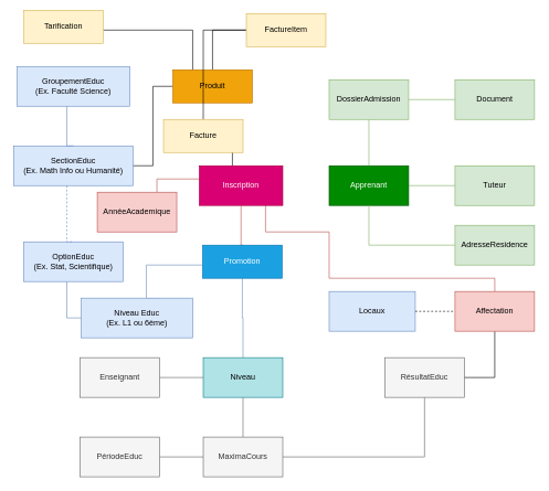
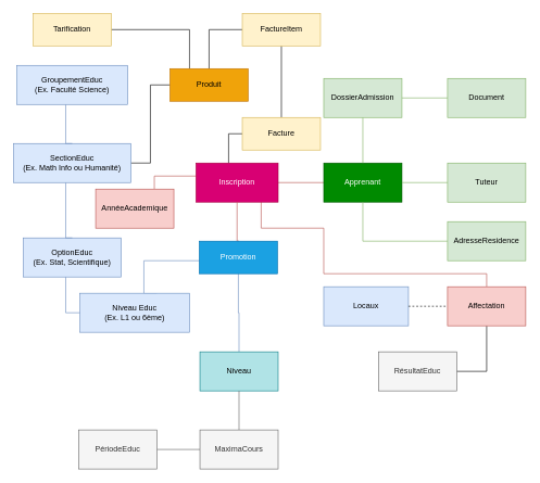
  <mxCell id="0" />
  <mxCell id="1" parent="0" />
+ <mxCell id="2" style="edgeStyle=orthogonalEdgeStyle;rounded=0;orthogonalLoop=1;jettySize=auto;html=1;endArrow=none;endFill=0;fillColor=#f8cecc;strokeColor=#b85450;" edge="1" parent="1" source="3" target="15"><mxGeometry relative="1" as="geometry" /></mxCell>
  <mxCell id="3" value="Apprenant" style="rounded=0;whiteSpace=wrap;html=1;fillColor=#008a00;strokeColor=#005700;fontColor=#ffffff;" vertex="1" parent="1"><mxGeometry x="496" y="250" width="120" height="60" as="geometry" /></mxCell>
  <mxCell id="4" style="edgeStyle=orthogonalEdgeStyle;rounded=0;orthogonalLoop=1;jettySize=auto;html=1;entryX=0.5;entryY=0;entryDx=0;entryDy=0;endArrow=none;endFill=0;fillColor=#d5e8d4;strokeColor=#82b366;" edge="1" parent="1" source="5" target="3"><mxGeometry relative="1" as="geometry" /></mxCell>
  <mxCell id="5" value="DossierAdmission" style="rounded=0;whiteSpace=wrap;html=1;fillColor=#d5e8d4;strokeColor=#82b366;" vertex="1" parent="1"><mxGeometry x="496" y="120" width="120" height="60" as="geometry" /></mxCell>
  <mxCell id="6" style="edgeStyle=orthogonalEdgeStyle;rounded=0;orthogonalLoop=1;jettySize=auto;html=1;entryX=1;entryY=0.5;entryDx=0;entryDy=0;endArrow=none;endFill=0;fillColor=#d5e8d4;strokeColor=#82b366;" edge="1" parent="1" source="7" target="5"><mxGeometry relative="1" as="geometry" /></mxCell>
  <mxCell id="7" value="Document" style="rounded=0;whiteSpace=wrap;html=1;fillColor=#d5e8d4;strokeColor=#82b366;" vertex="1" parent="1"><mxGeometry x="686" y="120" width="120" height="60" as="geometry" /></mxCell>
  <mxCell id="8" style="edgeStyle=orthogonalEdgeStyle;rounded=0;orthogonalLoop=1;jettySize=auto;html=1;entryX=1;entryY=0.5;entryDx=0;entryDy=0;endArrow=none;endFill=0;fillColor=#d5e8d4;strokeColor=#82b366;" edge="1" parent="1" source="9" target="3"><mxGeometry relative="1" as="geometry" /></mxCell>
  <mxCell id="9" value="Tuteur" style="rounded=0;whiteSpace=wrap;html=1;fillColor=#d5e8d4;strokeColor=#82b366;" vertex="1" parent="1"><mxGeometry x="686" y="250" width="120" height="60" as="geometry" /></mxCell>
  <mxCell id="10" style="edgeStyle=orthogonalEdgeStyle;rounded=0;orthogonalLoop=1;jettySize=auto;html=1;entryX=0.5;entryY=1;entryDx=0;entryDy=0;endArrow=none;endFill=0;fillColor=#d5e8d4;strokeColor=#82b366;" edge="1" parent="1" source="11" target="3"><mxGeometry relative="1" as="geometry" /></mxCell>
  <mxCell id="11" value="AdresseResidence" style="rounded=0;whiteSpace=wrap;html=1;fillColor=#d5e8d4;strokeColor=#82b366;" vertex="1" parent="1"><mxGeometry x="686" y="340" width="120" height="60" as="geometry" /></mxCell>
  <mxCell id="12" style="edgeStyle=orthogonalEdgeStyle;rounded=0;orthogonalLoop=1;jettySize=auto;html=1;entryX=0.5;entryY=0;entryDx=0;entryDy=0;endArrow=none;endFill=0;fillColor=#f8cecc;strokeColor=#b85450;" edge="1" parent="1" source="15" target="31"><mxGeometry relative="1" as="geometry"><Array as="points"><mxPoint x="400" y="350" /><mxPoint x="496" y="350" /><mxPoint x="496" y="420" /><mxPoint x="746" y="420" /></Array></mxGeometry></mxCell>
  <mxCell id="13" style="edgeStyle=orthogonalEdgeStyle;rounded=0;orthogonalLoop=1;jettySize=auto;html=1;entryX=0.75;entryY=0;entryDx=0;entryDy=0;fillColor=#f8cecc;strokeColor=#b85450;endArrow=none;endFill=0;" edge="1" parent="1" source="15" target="20"><mxGeometry relative="1" as="geometry"><Array as="points"><mxPoint x="236" y="270" /></Array></mxGeometry></mxCell>
  <mxCell id="14" style="edgeStyle=orthogonalEdgeStyle;rounded=0;orthogonalLoop=1;jettySize=auto;html=1;entryX=0;entryY=0.5;entryDx=0;entryDy=0;endArrow=none;endFill=0;" edge="1" parent="1" source="15" target="48"><mxGeometry relative="1" as="geometry"><Array as="points"><mxPoint x="350" y="205" /></Array></mxGeometry></mxCell>
  <mxCell id="15" value="Inscription" style="rounded=0;whiteSpace=wrap;html=1;fillColor=#d80073;strokeColor=#A50040;fontColor=#ffffff;" vertex="1" parent="1"><mxGeometry x="300" y="250" width="126" height="60" as="geometry" /></mxCell>
  <mxCell id="16" style="edgeStyle=orthogonalEdgeStyle;rounded=0;orthogonalLoop=1;jettySize=auto;html=1;entryX=0.5;entryY=1;entryDx=0;entryDy=0;endArrow=none;endFill=0;fillColor=#f8cecc;strokeColor=#b85450;" edge="1" parent="1" target="15"><mxGeometry relative="1" as="geometry"><mxPoint x="366" y="370" as="sourcePoint" /><Array as="points"><mxPoint x="363" y="370" /></Array></mxGeometry></mxCell>
  <mxCell id="17" style="edgeStyle=orthogonalEdgeStyle;rounded=0;orthogonalLoop=1;jettySize=auto;html=1;entryX=0.5;entryY=0;entryDx=0;entryDy=0;endArrow=none;endFill=0;fillColor=#dae8fc;strokeColor=#6c8ebf;" edge="1" parent="1" source="19" target="32"><mxGeometry relative="1" as="geometry" /></mxCell>
  <mxCell id="18" style="edgeStyle=orthogonalEdgeStyle;rounded=0;orthogonalLoop=1;jettySize=auto;html=1;entryX=0.702;entryY=0.01;entryDx=0;entryDy=0;endArrow=none;endFill=0;fillColor=#dae8fc;strokeColor=#6c8ebf;entryPerimeter=0;" edge="1" parent="1" source="19" target="26"><mxGeometry relative="1" as="geometry"><Array as="points"><mxPoint x="220" y="400" /><mxPoint x="220" y="451" /></Array></mxGeometry></mxCell>
  <mxCell id="19" value="Promotion" style="rounded=0;whiteSpace=wrap;html=1;fillColor=#1ba1e2;strokeColor=#006EAF;fontColor=#ffffff;" vertex="1" parent="1"><mxGeometry x="305" y="370" width="120" height="50" as="geometry" /></mxCell>
  <mxCell id="20" value="AnnéeAcademique" style="rounded=0;whiteSpace=wrap;html=1;fillColor=#f8cecc;strokeColor=#b85450;" vertex="1" parent="1"><mxGeometry x="146" y="290" width="120" height="60" as="geometry" /></mxCell>
  <mxCell id="21" style="edgeStyle=orthogonalEdgeStyle;rounded=0;orthogonalLoop=1;jettySize=auto;html=1;entryX=0;entryY=0.5;entryDx=0;entryDy=0;endArrow=none;endFill=0;fillColor=#dae8fc;strokeColor=#6c8ebf;" edge="1" parent="1" target="26"><mxGeometry relative="1" as="geometry"><mxPoint x="100" y="425" as="sourcePoint" /><mxPoint x="240" y="550" as="targetPoint" /><Array as="points"><mxPoint x="100" y="480" /></Array></mxGeometry></mxCell>
  <mxCell id="22" value="OptionEduc&lt;div&gt;(Ex. Stat, Scientifique)&lt;/div&gt;" style="rounded=0;whiteSpace=wrap;html=1;fillColor=#dae8fc;strokeColor=#6c8ebf;" vertex="1" parent="1"><mxGeometry x="35" y="365" width="150" height="60" as="geometry" /></mxCell>
- <mxCell id="23" style="edgeStyle=orthogonalEdgeStyle;rounded=0;orthogonalLoop=1;jettySize=auto;html=1;entryX=0.5;entryY=0;entryDx=0;entryDy=0;endArrow=none;endFill=0;fillColor=#dae8fc;strokeColor=#6c8ebf;dashed=1;" edge="1" parent="1" source="25" target="22"><mxGeometry relative="1" as="geometry"><Array as="points"><mxPoint x="100" y="365" /></Array></mxGeometry></mxCell>
+ <mxCell id="23" style="edgeStyle=orthogonalEdgeStyle;rounded=0;orthogonalLoop=1;jettySize=auto;html=1;entryX=0.5;entryY=0;entryDx=0;entryDy=0;endArrow=none;endFill=0;fillColor=#dae8fc;strokeColor=#6c8ebf;" edge="1" parent="1" source="25" target="22"><mxGeometry relative="1" as="geometry"><Array as="points"><mxPoint x="100" y="365" /></Array></mxGeometry></mxCell>
  <mxCell id="24" style="edgeStyle=orthogonalEdgeStyle;rounded=0;orthogonalLoop=1;jettySize=auto;html=1;entryX=0;entryY=0.5;entryDx=0;entryDy=0;endArrow=none;endFill=0;" edge="1" parent="1" source="25" target="45"><mxGeometry relative="1" as="geometry" /></mxCell>
  <mxCell id="25" value="SectionEduc&lt;div&gt;(Ex. Math Info ou Humanité)&lt;/div&gt;" style="rounded=0;whiteSpace=wrap;html=1;fillColor=#dae8fc;strokeColor=#6c8ebf;" vertex="1" parent="1"><mxGeometry x="20" y="220" width="180" height="60" as="geometry" /></mxCell>
  <mxCell id="26" value="Niveau Educ&lt;div&gt;(Ex. L1 ou 6ème)&lt;/div&gt;" style="rounded=0;whiteSpace=wrap;html=1;fillColor=#dae8fc;strokeColor=#6c8ebf;" vertex="1" parent="1"><mxGeometry x="122" y="450" width="168" height="60" as="geometry" /></mxCell>
  <mxCell id="27" style="edgeStyle=orthogonalEdgeStyle;rounded=0;orthogonalLoop=1;jettySize=auto;html=1;entryX=0.5;entryY=0;entryDx=0;entryDy=0;endArrow=none;endFill=0;fillColor=#dae8fc;strokeColor=#6c8ebf;" edge="1" parent="1" source="28" target="25"><mxGeometry relative="1" as="geometry"><Array as="points"><mxPoint x="100" y="220" /></Array></mxGeometry></mxCell>
  <mxCell id="28" value="GroupementEduc&lt;div&gt;(Ex. Faculté Science)&lt;/div&gt;" style="rounded=0;whiteSpace=wrap;html=1;fillColor=#dae8fc;strokeColor=#6c8ebf;" vertex="1" parent="1"><mxGeometry x="25" y="100" width="170" height="60" as="geometry" /></mxCell>
  <mxCell id="29" value="Locaux" style="rounded=0;whiteSpace=wrap;html=1;fillColor=#dae8fc;strokeColor=#6c8ebf;" vertex="1" parent="1"><mxGeometry x="496" y="440" width="130" height="60" as="geometry" /></mxCell>
  <mxCell id="30" style="edgeStyle=orthogonalEdgeStyle;rounded=0;orthogonalLoop=1;jettySize=auto;html=1;entryX=1;entryY=0.5;entryDx=0;entryDy=0;endArrow=none;endFill=0;" edge="1" parent="1" source="31" target="38"><mxGeometry relative="1" as="geometry" /></mxCell>
  <mxCell id="31" value="Affectation" style="rounded=0;whiteSpace=wrap;html=1;fillColor=#f8cecc;strokeColor=#b85450;" vertex="1" parent="1"><mxGeometry x="686" y="440" width="120" height="60" as="geometry" /></mxCell>
  <mxCell id="32" value="Niveau" style="rounded=0;whiteSpace=wrap;html=1;fillColor=#b0e3e6;strokeColor=#0e8088;" vertex="1" parent="1"><mxGeometry x="306" y="540" width="120" height="60" as="geometry" /></mxCell>
- <mxCell id="33" style="edgeStyle=orthogonalEdgeStyle;rounded=0;orthogonalLoop=1;jettySize=auto;html=1;entryX=0;entryY=0.5;entryDx=0;entryDy=0;endArrow=none;endFill=0;fillColor=#f5f5f5;strokeColor=#666666;" edge="1" parent="1" source="34" target="32"><mxGeometry relative="1" as="geometry" /></mxCell>
- <mxCell id="34" value="Enseignant" style="rounded=0;whiteSpace=wrap;html=1;fillColor=#f5f5f5;fontColor=#333333;strokeColor=#666666;" vertex="1" parent="1"><mxGeometry x="120" y="540" width="120" height="60" as="geometry" /></mxCell>
  <mxCell id="35" style="edgeStyle=orthogonalEdgeStyle;rounded=0;orthogonalLoop=1;jettySize=auto;html=1;entryX=0;entryY=0.5;entryDx=0;entryDy=0;endArrow=none;endFill=0;fillColor=#f5f5f5;strokeColor=#666666;" edge="1" parent="1" source="36" target="40"><mxGeometry relative="1" as="geometry" /></mxCell>
  <mxCell id="36" value="PériodeEduc" style="rounded=0;whiteSpace=wrap;html=1;fillColor=#f5f5f5;fontColor=#333333;strokeColor=#666666;" vertex="1" parent="1"><mxGeometry x="120" y="660" width="120" height="60" as="geometry" /></mxCell>
- <mxCell id="37" style="edgeStyle=orthogonalEdgeStyle;rounded=0;orthogonalLoop=1;jettySize=auto;html=1;entryX=1;entryY=0.5;entryDx=0;entryDy=0;endArrow=none;endFill=0;fillColor=#f5f5f5;strokeColor=#666666;" edge="1" parent="1" source="38" target="40"><mxGeometry relative="1" as="geometry"><Array as="points"><mxPoint x="640" y="690" /></Array></mxGeometry></mxCell>
  <mxCell id="38" value="RésultatEduc" style="rounded=0;whiteSpace=wrap;html=1;fillColor=#f5f5f5;strokeColor=#666666;fontColor=#333333;" vertex="1" parent="1"><mxGeometry x="580" y="540" width="120" height="60" as="geometry" /></mxCell>
  <mxCell id="39" style="edgeStyle=orthogonalEdgeStyle;rounded=0;orthogonalLoop=1;jettySize=auto;html=1;entryX=0.5;entryY=1;entryDx=0;entryDy=0;endArrow=none;endFill=0;fillColor=#f5f5f5;strokeColor=#666666;" edge="1" parent="1" source="40" target="32"><mxGeometry relative="1" as="geometry" /></mxCell>
  <mxCell id="40" value="MaximaCours" style="rounded=0;whiteSpace=wrap;html=1;fillColor=#f5f5f5;strokeColor=#666666;fontColor=#333333;" vertex="1" parent="1"><mxGeometry x="306" y="660" width="120" height="60" as="geometry" /></mxCell>
  <mxCell id="41" value="" style="endArrow=none;dashed=1;html=1;rounded=0;entryX=0;entryY=0.5;entryDx=0;entryDy=0;exitX=1;exitY=0.5;exitDx=0;exitDy=0;" edge="1" parent="1" source="29" target="31"><mxGeometry width="50" height="50" relative="1" as="geometry"><mxPoint x="626" y="475" as="sourcePoint" /><mxPoint x="676" y="425" as="targetPoint" /></mxGeometry></mxCell>
  <mxCell id="42" style="edgeStyle=orthogonalEdgeStyle;rounded=0;orthogonalLoop=1;jettySize=auto;html=1;endArrow=none;endFill=0;" edge="1" parent="1" source="43" target="45"><mxGeometry relative="1" as="geometry"><Array as="points"><mxPoint x="290" y="45" /></Array></mxGeometry></mxCell>
- <mxCell id="43" value="Tarification" style="rounded=0;whiteSpace=wrap;html=1;fillColor=#fff2cc;strokeColor=#d6b656;" vertex="1" parent="1"><mxGeometry x="35" y="15" width="120" height="50" as="geometry" /></mxCell>
+ <mxCell id="43" value="Tarification" style="rounded=0;whiteSpace=wrap;html=1;fillColor=#fff2cc;strokeColor=#d6b656;" vertex="1" parent="1"><mxGeometry x="50" y="20" width="120" height="50" as="geometry" /></mxCell>
  <mxCell id="44" style="edgeStyle=orthogonalEdgeStyle;rounded=0;orthogonalLoop=1;jettySize=auto;html=1;entryX=0;entryY=0.5;entryDx=0;entryDy=0;endArrow=none;endFill=0;" edge="1" parent="1" source="45" target="47"><mxGeometry relative="1" as="geometry" /></mxCell>
  <mxCell id="45" value="Produit" style="rounded=0;whiteSpace=wrap;html=1;fillColor=#f0a30a;strokeColor=#BD7000;fontColor=#000000;" vertex="1" parent="1"><mxGeometry x="260" y="105" width="120" height="50" as="geometry" /></mxCell>
  <mxCell id="46" style="edgeStyle=orthogonalEdgeStyle;rounded=0;orthogonalLoop=1;jettySize=auto;html=1;entryX=0.5;entryY=0;entryDx=0;entryDy=0;endArrow=none;endFill=0;" edge="1" parent="1" source="47" target="48"><mxGeometry relative="1" as="geometry" /></mxCell>
  <mxCell id="47" value="FactureItem" style="rounded=0;whiteSpace=wrap;html=1;fillColor=#fff2cc;strokeColor=#d6b656;" vertex="1" parent="1"><mxGeometry x="371" y="20" width="120" height="50" as="geometry" /></mxCell>
- <mxCell id="48" value="Facture" style="rounded=0;whiteSpace=wrap;html=1;fillColor=#fff2cc;strokeColor=#d6b656;" vertex="1" parent="1"><mxGeometry x="246" y="180" width="120" height="50" as="geometry" /></mxCell>
+ <mxCell id="48" value="Facture" style="rounded=0;whiteSpace=wrap;html=1;fillColor=#fff2cc;strokeColor=#d6b656;" vertex="1" parent="1"><mxGeometry x="371" y="180" width="120" height="50" as="geometry" /></mxCell>
